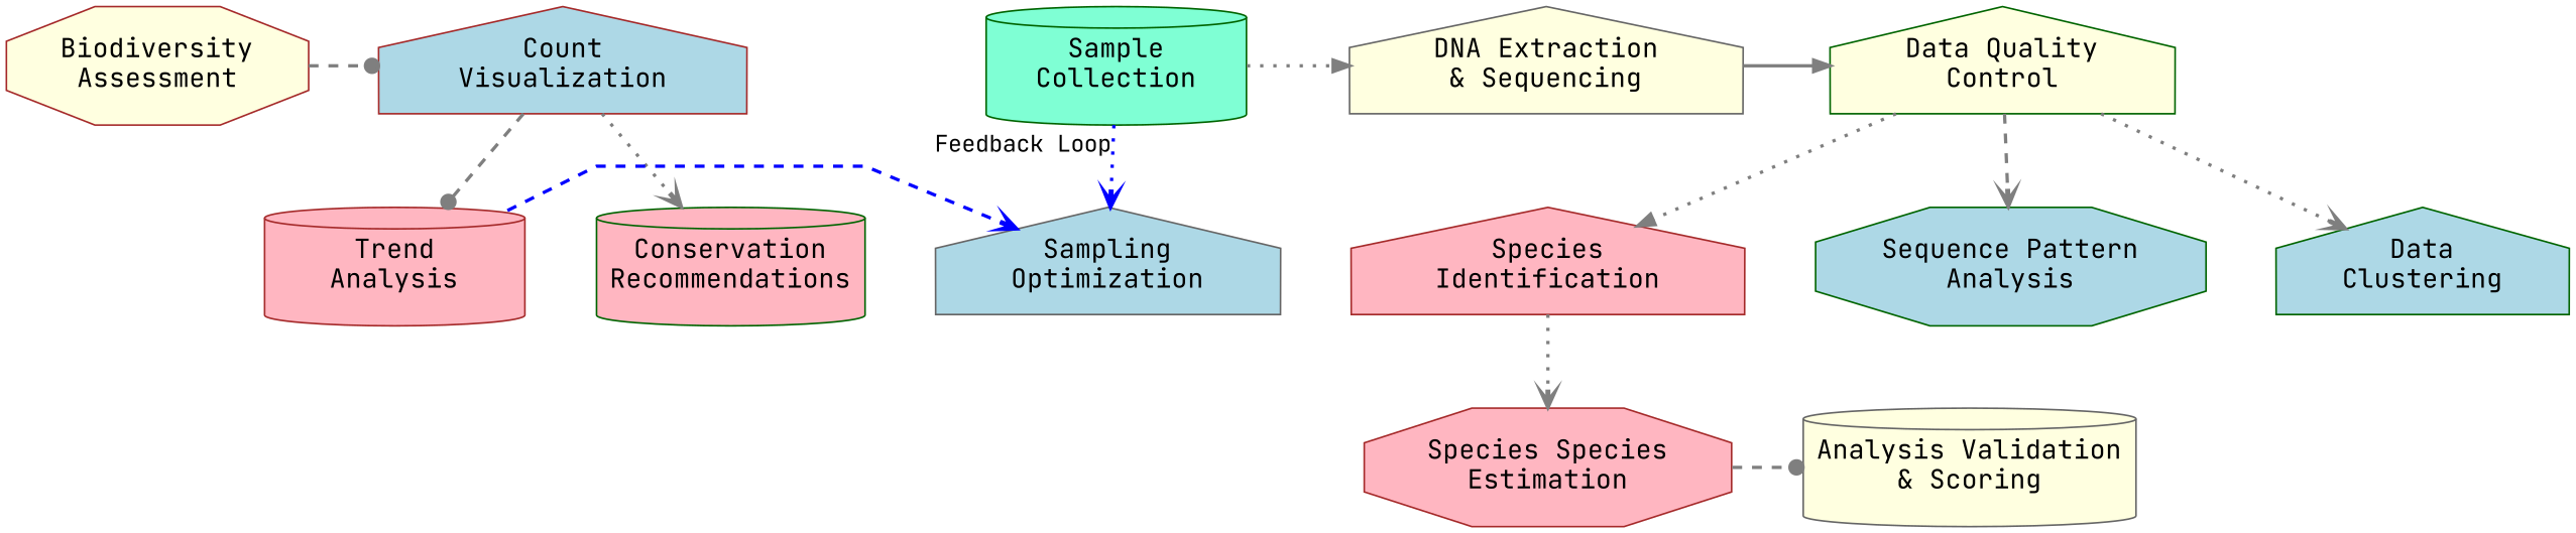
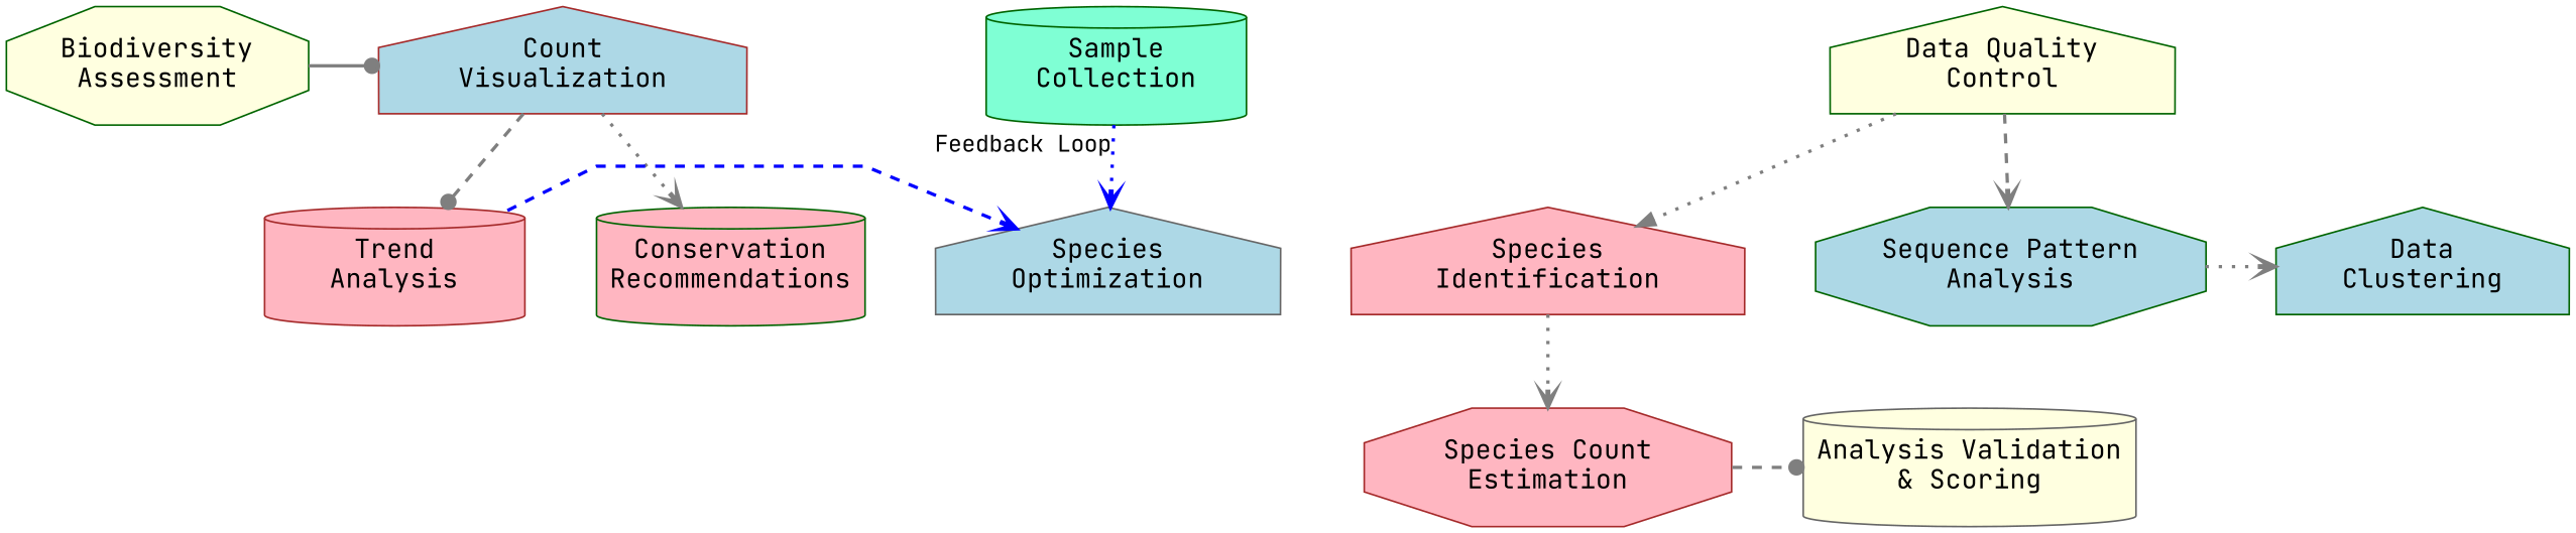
  digraph {
    fontname="JetBrains Mono"
    fontsize=20
    nodesep=0.6
    rankdir=TB
    ranksep=0.7
    splines=polyline
    node [color=darkgreen fillcolor=lightyellow fontname="JetBrains Mono" fontsize=16 shape=house style=filled]
    edge [arrowhead=vee color=gray50 fontname="JetBrains Mono" penwidth=2 style=dotted]
    n1 [fillcolor=aquamarine height=1.0 label="Sample\nCollection" shape=cylinder width=2.2]
-   n2 [color=gray40 height=1.0 label="DNA Extraction\n& Sequencing" width=2.2]
    n3 [height=1.0 label="Data Quality\nControl" width=2.2]
    n4 [fillcolor=lightblue height=1.0 label="Sequence Pattern\nAnalysis" shape=octagon width=2.2]
    n5 [fillcolor=lightblue height=1.0 label="Data\nClustering" width=2.2]
    n6 [color=brown fillcolor=lightpink height=1.0 label="Species\nIdentification" width=2.2]
-   n7 [color=brown fillcolor=lightpink height=1.0 label="Species Species\nEstimation" shape=octagon width=2.2]
+   n7 [color=brown fillcolor=lightpink height=1.0 label="Species Count\nEstimation" shape=octagon width=2.2]
    n8 [color=gray40 height=1.0 label="Analysis Validation\n& Scoring" shape=cylinder width=2.2]
-   n9 [color=brown height=1.0 label="Biodiversity\nAssessment" shape=octagon width=2.2]
+   n9 [height=1.0 label="Biodiversity\nAssessment" shape=octagon width=2.2]
    n10 [color=brown fillcolor=lightblue height=1.0 label="Count\nVisualization" width=2.2]
    n11 [fillcolor=lightpink height=1.0 label="Conservation\nRecommendations" shape=cylinder width=2.2]
    n12 [color=brown fillcolor=lightpink height=1.0 label="Trend\nAnalysis" shape=cylinder width=2.2]
-   n13 [color=gray40 fillcolor=lightblue height=1.0 label="Sampling\nOptimization" width=2.2]
+   n13 [color=gray40 fillcolor=lightblue height=1.0 label="Species\nOptimization" width=2.2]
    subgraph sub_1 {
      rank=same
      n1
-     n2
      n3
    }
    subgraph sub_2 {
      rank=same
      n4
      n5
      n6
    }
    subgraph sub_3 {
      rank=same
      n7
      n8
    }
    subgraph sub_4 {
      rank=same
      n9
      n10
    }
    subgraph sub_5 {
      rank=same
      n11
      n12
      n13
    }
-   n1 -> n2 [arrowhead=normal]
    n1 -> n13 [color=blue fontsize=14 xlabel="Feedback Loop"]
-   n2 -> n3 [arrowhead=normal style=solid]
    n3 -> n4 [style=dashed]
    n3 -> n6 [arrowhead=normal]
-   n3 -> n5
+   n4 -> n5
    n6 -> n7
    n7 -> n8 [arrowhead=dot style=dashed]
-   n9 -> n10 [arrowhead=dot style=dashed]
+   n9 -> n10 [arrowhead=dot style=solid]
    n10 -> n11
    n10 -> n12 [arrowhead=dot style=dashed]
    n12 -> n13 [color=blue style=dashed]
  }
